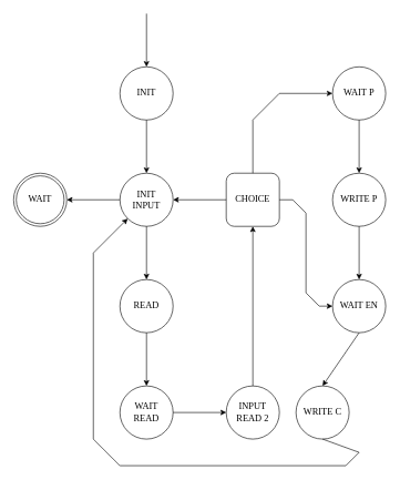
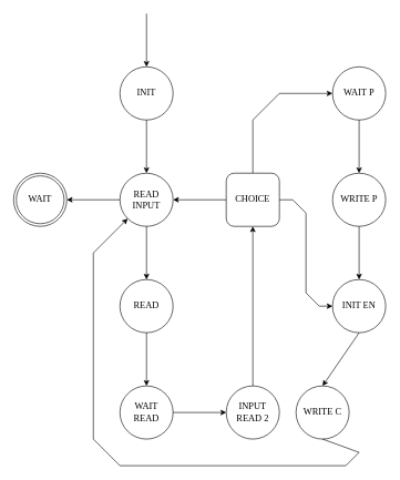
  <mxCell id="0" />
  <mxCell id="1" parent="0" />
  <mxCell id="2" value="&lt;font face=&quot;Times New Roman&quot; style=&quot;font-size: 14px;&quot;&gt;INIT&lt;/font&gt;" style="ellipse;whiteSpace=wrap;html=1;aspect=fixed;" vertex="1" parent="1"><mxGeometry x="180" y="100" width="80" height="80" as="geometry" /></mxCell>
  <mxCell id="3" value="" style="endArrow=classic;html=1;rounded=0;entryX=0.5;entryY=0;entryDx=0;entryDy=0;" edge="1" parent="1" target="2"><mxGeometry width="50" height="50" relative="1" as="geometry"><mxPoint x="220" y="20" as="sourcePoint" /><mxPoint x="250" y="120" as="targetPoint" /></mxGeometry></mxCell>
- <mxCell id="4" value="&lt;font face=&quot;Times New Roman&quot; style=&quot;font-size: 14px;&quot;&gt;INIT&lt;/font&gt;&lt;div&gt;&lt;font face=&quot;Times New Roman&quot; style=&quot;font-size: 14px;&quot;&gt;INPUT&lt;/font&gt;&lt;/div&gt;" style="ellipse;whiteSpace=wrap;html=1;aspect=fixed;" vertex="1" parent="1"><mxGeometry x="180" y="260" width="80" height="80" as="geometry" /></mxCell>
+ <mxCell id="4" value="&lt;font face=&quot;Times New Roman&quot; style=&quot;font-size: 14px;&quot;&gt;READ&lt;/font&gt;&lt;div&gt;&lt;font face=&quot;Times New Roman&quot; style=&quot;font-size: 14px;&quot;&gt;INPUT&lt;/font&gt;&lt;/div&gt;" style="ellipse;whiteSpace=wrap;html=1;aspect=fixed;" vertex="1" parent="1"><mxGeometry x="180" y="260" width="80" height="80" as="geometry" /></mxCell>
  <mxCell id="5" value="" style="endArrow=classic;html=1;rounded=0;entryX=0.5;entryY=0;entryDx=0;entryDy=0;" edge="1" parent="1" target="4"><mxGeometry width="50" height="50" relative="1" as="geometry"><mxPoint x="220" y="180" as="sourcePoint" /><mxPoint x="250" y="280" as="targetPoint" /></mxGeometry></mxCell>
  <mxCell id="6" value="&lt;font face=&quot;Times New Roman&quot; style=&quot;font-size: 14px;&quot;&gt;READ&lt;/font&gt;" style="ellipse;whiteSpace=wrap;html=1;aspect=fixed;" vertex="1" parent="1"><mxGeometry x="180" y="420" width="80" height="80" as="geometry" /></mxCell>
  <mxCell id="7" value="" style="endArrow=classic;html=1;rounded=0;entryX=0.5;entryY=0;entryDx=0;entryDy=0;" edge="1" parent="1" target="6"><mxGeometry width="50" height="50" relative="1" as="geometry"><mxPoint x="220" y="340" as="sourcePoint" /><mxPoint x="250" y="440" as="targetPoint" /></mxGeometry></mxCell>
  <mxCell id="8" value="&lt;font face=&quot;Times New Roman&quot;&gt;&lt;span style=&quot;font-size: 14px;&quot;&gt;WAIT&lt;/span&gt;&lt;/font&gt;&lt;div&gt;&lt;font face=&quot;Times New Roman&quot;&gt;&lt;span style=&quot;font-size: 14px;&quot;&gt;READ&lt;/span&gt;&lt;/font&gt;&lt;/div&gt;" style="ellipse;whiteSpace=wrap;html=1;aspect=fixed;" vertex="1" parent="1"><mxGeometry x="180" y="580" width="80" height="80" as="geometry" /></mxCell>
  <mxCell id="9" value="" style="endArrow=classic;html=1;rounded=0;entryX=0.5;entryY=0;entryDx=0;entryDy=0;" edge="1" parent="1" target="8"><mxGeometry width="50" height="50" relative="1" as="geometry"><mxPoint x="220" y="500" as="sourcePoint" /><mxPoint x="250" y="600" as="targetPoint" /></mxGeometry></mxCell>
  <mxCell id="10" value="&lt;font face=&quot;Times New Roman&quot; style=&quot;font-size: 14px;&quot;&gt;INPUT&lt;/font&gt;&lt;div&gt;&lt;font face=&quot;Times New Roman&quot; style=&quot;font-size: 14px;&quot;&gt;READ 2&lt;/font&gt;&lt;/div&gt;" style="ellipse;whiteSpace=wrap;html=1;aspect=fixed;" vertex="1" parent="1"><mxGeometry x="340" y="580" width="80" height="80" as="geometry" /></mxCell>
  <mxCell id="11" value="" style="endArrow=classic;html=1;rounded=0;entryX=0;entryY=0.5;entryDx=0;entryDy=0;exitX=1;exitY=0.5;exitDx=0;exitDy=0;" edge="1" parent="1" target="10" source="8"><mxGeometry width="50" height="50" relative="1" as="geometry"><mxPoint x="220" y="660" as="sourcePoint" /><mxPoint x="250" y="760" as="targetPoint" /></mxGeometry></mxCell>
  <mxCell id="12" value="" style="endArrow=classic;html=1;rounded=0;exitX=0;exitY=0.5;exitDx=0;exitDy=0;entryX=1;entryY=0.5;entryDx=0;entryDy=0;" edge="1" parent="1" source="4"><mxGeometry width="50" height="50" relative="1" as="geometry"><mxPoint x="170" y="240" as="sourcePoint" /><mxPoint x="100" y="300" as="targetPoint" /></mxGeometry></mxCell>
  <mxCell id="13" value="&lt;font face=&quot;Times New Roman&quot; style=&quot;font-size: 14px;&quot;&gt;WAIT&lt;/font&gt;" style="ellipse;shape=doubleEllipse;whiteSpace=wrap;html=1;aspect=fixed;" vertex="1" parent="1"><mxGeometry x="20" y="260" width="80" height="80" as="geometry" /></mxCell>
  <mxCell id="14" value="&lt;font face=&quot;Times New Roman&quot; style=&quot;font-size: 14px;&quot;&gt;CHOICE&lt;/font&gt;" style="whiteSpace=wrap;html=1;aspect=fixed;rounded=1;" vertex="1" parent="1"><mxGeometry x="340" y="260" width="80" height="80" as="geometry" /></mxCell>
  <mxCell id="15" value="" style="endArrow=classic;html=1;rounded=0;entryX=0.5;entryY=1;entryDx=0;entryDy=0;exitX=0.5;exitY=0;exitDx=0;exitDy=0;" edge="1" parent="1" source="10" target="14"><mxGeometry width="50" height="50" relative="1" as="geometry"><mxPoint x="280" y="470" as="sourcePoint" /><mxPoint x="330" y="420" as="targetPoint" /></mxGeometry></mxCell>
  <mxCell id="16" value="" style="endArrow=classic;html=1;rounded=0;entryX=1;entryY=0.5;entryDx=0;entryDy=0;exitX=0;exitY=0.5;exitDx=0;exitDy=0;" edge="1" parent="1" source="14" target="4"><mxGeometry width="50" height="50" relative="1" as="geometry"><mxPoint x="230" y="280" as="sourcePoint" /><mxPoint x="280" y="230" as="targetPoint" /></mxGeometry></mxCell>
  <mxCell id="17" value="&lt;font face=&quot;Times New Roman&quot; style=&quot;font-size: 14px;&quot;&gt;WAIT P&lt;/font&gt;" style="ellipse;whiteSpace=wrap;html=1;aspect=fixed;" vertex="1" parent="1"><mxGeometry x="500" y="100" width="80" height="80" as="geometry" /></mxCell>
  <mxCell id="18" value="" style="endArrow=classic;html=1;rounded=0;entryX=0;entryY=0.5;entryDx=0;entryDy=0;exitX=0.5;exitY=0;exitDx=0;exitDy=0;" edge="1" parent="1" target="17" source="14"><mxGeometry width="50" height="50" relative="1" as="geometry"><mxPoint x="540" y="20" as="sourcePoint" /><mxPoint x="570" y="120" as="targetPoint" /><Array as="points"><mxPoint x="380" y="180" /><mxPoint x="420" y="140" /></Array></mxGeometry></mxCell>
  <mxCell id="19" value="&lt;font face=&quot;Times New Roman&quot; style=&quot;font-size: 14px;&quot;&gt;WRITE P&lt;/font&gt;" style="ellipse;whiteSpace=wrap;html=1;aspect=fixed;" vertex="1" parent="1"><mxGeometry x="500" y="260" width="80" height="80" as="geometry" /></mxCell>
  <mxCell id="20" value="" style="endArrow=classic;html=1;rounded=0;entryX=0.5;entryY=0;entryDx=0;entryDy=0;" edge="1" parent="1" target="19"><mxGeometry width="50" height="50" relative="1" as="geometry"><mxPoint x="540" y="180" as="sourcePoint" /><mxPoint x="570" y="280" as="targetPoint" /></mxGeometry></mxCell>
- <mxCell id="21" value="&lt;font face=&quot;Times New Roman&quot; style=&quot;font-size: 14px;&quot;&gt;WAIT EN&lt;/font&gt;" style="ellipse;whiteSpace=wrap;html=1;aspect=fixed;" vertex="1" parent="1"><mxGeometry x="500" y="420" width="80" height="80" as="geometry" /></mxCell>
+ <mxCell id="21" value="&lt;font face=&quot;Times New Roman&quot; style=&quot;font-size: 14px;&quot;&gt;INIT EN&lt;/font&gt;" style="ellipse;whiteSpace=wrap;html=1;aspect=fixed;" vertex="1" parent="1"><mxGeometry x="500" y="420" width="80" height="80" as="geometry" /></mxCell>
  <mxCell id="22" value="" style="endArrow=classic;html=1;rounded=0;entryX=0.5;entryY=0;entryDx=0;entryDy=0;" edge="1" parent="1" target="21"><mxGeometry width="50" height="50" relative="1" as="geometry"><mxPoint x="540" y="340" as="sourcePoint" /><mxPoint x="570" y="440" as="targetPoint" /></mxGeometry></mxCell>
  <mxCell id="23" value="&lt;font face=&quot;Times New Roman&quot; style=&quot;font-size: 14px;&quot;&gt;WRITE C&lt;/font&gt;" style="ellipse;whiteSpace=wrap;html=1;aspect=fixed;" vertex="1" parent="1"><mxGeometry x="445" y="580" width="80" height="80" as="geometry" /></mxCell>
  <mxCell id="24" value="" style="endArrow=classic;html=1;rounded=0;entryX=0.5;entryY=0;entryDx=0;entryDy=0;" edge="1" parent="1" target="23"><mxGeometry width="50" height="50" relative="1" as="geometry"><mxPoint x="540" y="500" as="sourcePoint" /><mxPoint x="570" y="600" as="targetPoint" /></mxGeometry></mxCell>
  <mxCell id="25" value="" style="endArrow=classic;html=1;rounded=0;entryX=0;entryY=0.5;entryDx=0;entryDy=0;exitX=1;exitY=0.5;exitDx=0;exitDy=0;" edge="1" parent="1" source="14" target="21"><mxGeometry width="50" height="50" relative="1" as="geometry"><mxPoint x="230" y="360" as="sourcePoint" /><mxPoint x="280" y="310" as="targetPoint" /><Array as="points"><mxPoint x="440" y="300" /><mxPoint x="460" y="320" /><mxPoint x="460" y="440" /><mxPoint x="480" y="460" /></Array></mxGeometry></mxCell>
  <mxCell id="26" value="" style="endArrow=classic;html=1;rounded=0;exitX=0.5;exitY=1;exitDx=0;exitDy=0;entryX=0;entryY=1;entryDx=0;entryDy=0;" edge="1" parent="1" source="23" target="4"><mxGeometry width="50" height="50" relative="1" as="geometry"><mxPoint x="310" y="670" as="sourcePoint" /><mxPoint x="140" y="360" as="targetPoint" /><Array as="points"><mxPoint x="540" y="680" /><mxPoint x="520" y="700" /><mxPoint x="180" y="700" /><mxPoint x="140" y="660" /><mxPoint x="140" y="380" /></Array></mxGeometry></mxCell>
